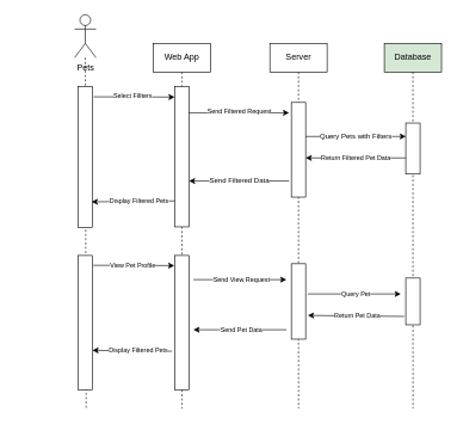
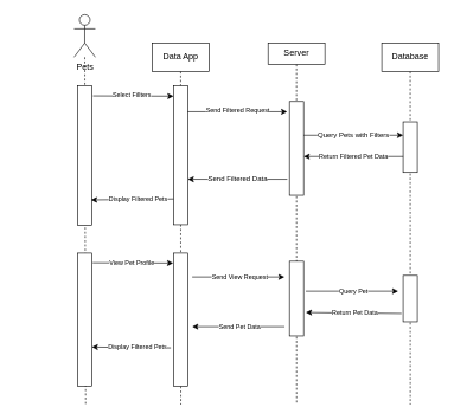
  <mxCell id="0" />
  <mxCell id="1" parent="0" />
  <mxCell id="2" style="edgeStyle=none;html=1;exitX=0.5;exitY=1;exitDx=0;exitDy=0;endArrow=none;endFill=0;dashed=1;" edge="1" parent="1" source="3"><mxGeometry relative="1" as="geometry"><mxPoint x="254" y="570" as="targetPoint" /></mxGeometry></mxCell>
- <mxCell id="3" value="Web App" style="whiteSpace=wrap;html=1;" vertex="1" parent="1"><mxGeometry x="213.75" y="60" width="80" height="40" as="geometry" /></mxCell>
+ <mxCell id="3" value="Data App" style="whiteSpace=wrap;html=1;" vertex="1" parent="1"><mxGeometry x="213.75" y="60" width="80" height="40" as="geometry" /></mxCell>
  <mxCell id="4" style="edgeStyle=none;html=1;exitX=0.5;exitY=1;exitDx=0;exitDy=0;endArrow=none;endFill=0;dashed=1;" edge="1" parent="1" source="5"><mxGeometry relative="1" as="geometry"><mxPoint x="577" y="570" as="targetPoint" /></mxGeometry></mxCell>
- <mxCell id="5" value="Database" style="whiteSpace=wrap;html=1;fillColor=#d5e8d4;" vertex="1" parent="1"><mxGeometry x="536.87" y="60" width="80" height="40" as="geometry" /></mxCell>
+ <mxCell id="5" value="Database" style="whiteSpace=wrap;html=1;" vertex="1" parent="1"><mxGeometry x="536.87" y="60" width="80" height="40" as="geometry" /></mxCell>
  <mxCell id="6" style="edgeStyle=none;html=1;exitX=0.5;exitY=1;exitDx=0;exitDy=0;endArrow=none;endFill=0;dashed=1;" edge="1" parent="1" source="7"><mxGeometry relative="1" as="geometry"><mxPoint x="417" y="570" as="targetPoint" /></mxGeometry></mxCell>
- <mxCell id="7" value="Server" style="whiteSpace=wrap;html=1;" vertex="1" parent="1"><mxGeometry x="376.87" y="60" width="80" height="40" as="geometry" /></mxCell>
+ <mxCell id="7" value="Server" style="whiteSpace=wrap;html=1;" vertex="1" parent="1"><mxGeometry x="376.87" y="60" width="80" height="30" as="geometry" /></mxCell>
  <mxCell id="8" style="edgeStyle=none;html=1;endArrow=none;endFill=0;dashed=1;" edge="1" parent="1" source="9"><mxGeometry relative="1" as="geometry"><mxPoint x="120" y="570" as="targetPoint" /><mxPoint x="163.75" y="110" as="sourcePoint" /></mxGeometry></mxCell>
  <mxCell id="9" value="Pets" style="shape=umlActor;verticalLabelPosition=bottom;verticalAlign=top;html=1;outlineConnect=0;" vertex="1" parent="1"><mxGeometry x="103.75" y="20" width="30" height="60" as="geometry" /></mxCell>
  <mxCell id="10" value="" style="rounded=0;whiteSpace=wrap;html=1;rotation=90;" vertex="1" parent="1"><mxGeometry x="20" y="208.75" width="197.5" height="20" as="geometry" /></mxCell>
  <mxCell id="11" value="" style="rounded=0;whiteSpace=wrap;html=1;rotation=90;" vertex="1" parent="1"><mxGeometry x="155.63" y="208.13" width="196.25" height="20" as="geometry" /></mxCell>
  <mxCell id="12" value="" style="rounded=0;whiteSpace=wrap;html=1;rotation=90;" vertex="1" parent="1"><mxGeometry x="350.79" y="198.6" width="132.18" height="20" as="geometry" /></mxCell>
  <mxCell id="13" value="" style="rounded=0;whiteSpace=wrap;html=1;rotation=90;" vertex="1" parent="1"><mxGeometry x="541.25" y="196.88" width="71.25" height="20" as="geometry" /></mxCell>
  <mxCell id="14" value="" style="edgeStyle=none;orthogonalLoop=1;jettySize=auto;html=1;endArrow=classic;endFill=1;exitX=0.074;exitY=-0.086;exitDx=0;exitDy=0;exitPerimeter=0;" edge="1" parent="1" source="10"><mxGeometry width="80" relative="1" as="geometry"><mxPoint x="133.75" y="140" as="sourcePoint" /><mxPoint x="243.75" y="135" as="targetPoint" /><Array as="points" /></mxGeometry></mxCell>
  <mxCell id="15" value="&lt;font style=&quot;font-size: 9px;&quot;&gt;Select Fillters&lt;/font&gt;" style="edgeLabel;html=1;align=center;verticalAlign=middle;resizable=0;points=[];" vertex="1" connectable="0" parent="14"><mxGeometry x="-0.334" y="2" relative="1" as="geometry"><mxPoint x="16" as="offset" /></mxGeometry></mxCell>
  <mxCell id="16" value="" style="edgeStyle=none;orthogonalLoop=1;jettySize=auto;html=1;endArrow=classic;endFill=1;entryX=0.113;entryY=1;entryDx=0;entryDy=0;entryPerimeter=0;exitX=0.113;exitY=0.007;exitDx=0;exitDy=0;exitPerimeter=0;" edge="1" parent="1"><mxGeometry width="80" relative="1" as="geometry"><mxPoint x="263.61" y="156.945" as="sourcePoint" /><mxPoint x="403.75" y="156.945" as="targetPoint" /><Array as="points" /></mxGeometry></mxCell>
  <mxCell id="17" value="&lt;font style=&quot;font-size: 9px;&quot;&gt;Send Filtered Request&lt;/font&gt;" style="edgeLabel;html=1;align=center;verticalAlign=middle;resizable=0;points=[];" vertex="1" connectable="0" parent="16"><mxGeometry x="-0.334" y="2" relative="1" as="geometry"><mxPoint x="23" as="offset" /></mxGeometry></mxCell>
  <mxCell id="18" value="" style="edgeStyle=none;orthogonalLoop=1;jettySize=auto;html=1;endArrow=classic;endFill=1;entryX=0.113;entryY=1;entryDx=0;entryDy=0;entryPerimeter=0;exitX=0.113;exitY=0.007;exitDx=0;exitDy=0;exitPerimeter=0;" edge="1" parent="1"><mxGeometry width="80" relative="1" as="geometry"><mxPoint x="426.87" y="190.005" as="sourcePoint" /><mxPoint x="567.01" y="190.005" as="targetPoint" /><Array as="points" /></mxGeometry></mxCell>
  <mxCell id="19" value="&lt;font size=&quot;1&quot;&gt;Query Pets with Filters&lt;/font&gt;" style="edgeLabel;html=1;align=center;verticalAlign=middle;resizable=0;points=[];" vertex="1" connectable="0" parent="18"><mxGeometry x="-0.334" y="2" relative="1" as="geometry"><mxPoint x="23" as="offset" /></mxGeometry></mxCell>
  <mxCell id="20" value="" style="edgeStyle=none;orthogonalLoop=1;jettySize=auto;html=1;endArrow=none;endFill=0;entryX=0.113;entryY=1;entryDx=0;entryDy=0;entryPerimeter=0;exitX=0.113;exitY=0.007;exitDx=0;exitDy=0;exitPerimeter=0;startArrow=classic;startFill=1;" edge="1" parent="1"><mxGeometry width="80" relative="1" as="geometry"><mxPoint x="426.87" y="220.005" as="sourcePoint" /><mxPoint x="567.01" y="220.005" as="targetPoint" /><Array as="points" /></mxGeometry></mxCell>
  <mxCell id="21" value="&lt;font style=&quot;font-size: 9px;&quot;&gt;Return Filtered Pet Data&lt;/font&gt;" style="edgeLabel;html=1;align=center;verticalAlign=middle;resizable=0;points=[];" vertex="1" connectable="0" parent="20"><mxGeometry x="-0.334" y="2" relative="1" as="geometry"><mxPoint x="23" as="offset" /></mxGeometry></mxCell>
  <mxCell id="22" value="" style="edgeStyle=none;orthogonalLoop=1;jettySize=auto;html=1;endArrow=none;endFill=0;entryX=0.113;entryY=1;entryDx=0;entryDy=0;entryPerimeter=0;exitX=0.113;exitY=0.007;exitDx=0;exitDy=0;exitPerimeter=0;startArrow=classic;startFill=1;" edge="1" parent="1"><mxGeometry width="80" relative="1" as="geometry"><mxPoint x="263.75" y="252.215" as="sourcePoint" /><mxPoint x="403.89" y="252.215" as="targetPoint" /><Array as="points" /></mxGeometry></mxCell>
  <mxCell id="23" value="&lt;font size=&quot;1&quot;&gt;Send Filtered Data&lt;/font&gt;" style="edgeLabel;html=1;align=center;verticalAlign=middle;resizable=0;points=[];" vertex="1" connectable="0" parent="22"><mxGeometry x="-0.334" y="2" relative="1" as="geometry"><mxPoint x="23" as="offset" /></mxGeometry></mxCell>
  <mxCell id="24" value="" style="edgeStyle=none;orthogonalLoop=1;jettySize=auto;html=1;endArrow=none;endFill=0;exitX=0.817;exitY=0.057;exitDx=0;exitDy=0;exitPerimeter=0;startArrow=classic;startFill=1;" edge="1" parent="1" source="10"><mxGeometry width="80" relative="1" as="geometry"><mxPoint x="133.75" y="280" as="sourcePoint" /><mxPoint x="243.75" y="280" as="targetPoint" /><Array as="points" /></mxGeometry></mxCell>
  <mxCell id="25" value="&lt;font style=&quot;font-size: 9px;&quot;&gt;Display Filtered Pets&lt;/font&gt;" style="edgeLabel;html=1;align=center;verticalAlign=middle;resizable=0;points=[];" vertex="1" connectable="0" parent="24"><mxGeometry x="-0.334" y="2" relative="1" as="geometry"><mxPoint x="27" as="offset" /></mxGeometry></mxCell>
  <mxCell id="26" value="" style="rounded=0;whiteSpace=wrap;html=1;rotation=90;" vertex="1" parent="1"><mxGeometry x="25" y="440" width="187.5" height="20" as="geometry" /></mxCell>
  <mxCell id="27" value="" style="rounded=0;whiteSpace=wrap;html=1;rotation=90;" vertex="1" parent="1"><mxGeometry x="160" y="440" width="187.5" height="20" as="geometry" /></mxCell>
  <mxCell id="28" value="" style="rounded=0;whiteSpace=wrap;html=1;rotation=90;" vertex="1" parent="1"><mxGeometry x="364.22" y="410.47" width="105.31" height="20" as="geometry" /></mxCell>
  <mxCell id="29" value="" style="rounded=0;whiteSpace=wrap;html=1;rotation=90;" vertex="1" parent="1"><mxGeometry x="544.22" y="410.47" width="65.31" height="20" as="geometry" /></mxCell>
  <mxCell id="30" value="" style="edgeStyle=none;orthogonalLoop=1;jettySize=auto;html=1;endArrow=classic;endFill=1;exitX=0.074;exitY=-0.086;exitDx=0;exitDy=0;exitPerimeter=0;" edge="1" parent="1"><mxGeometry width="80" relative="1" as="geometry"><mxPoint x="130" y="369.995" as="sourcePoint" /><mxPoint x="243.28" y="370.38" as="targetPoint" /><Array as="points" /></mxGeometry></mxCell>
  <mxCell id="31" value="&lt;font style=&quot;font-size: 9px;&quot;&gt;View Pet Profile&lt;/font&gt;" style="edgeLabel;html=1;align=center;verticalAlign=middle;resizable=0;points=[];" vertex="1" connectable="0" parent="30"><mxGeometry x="-0.334" y="2" relative="1" as="geometry"><mxPoint x="16" as="offset" /></mxGeometry></mxCell>
  <mxCell id="32" value="" style="edgeStyle=none;orthogonalLoop=1;jettySize=auto;html=1;endArrow=classic;endFill=1;" edge="1" parent="1"><mxGeometry width="80" relative="1" as="geometry"><mxPoint x="270" y="390" as="sourcePoint" /><mxPoint x="400" y="390" as="targetPoint" /><Array as="points" /></mxGeometry></mxCell>
  <mxCell id="33" value="&lt;font style=&quot;font-size: 9px;&quot;&gt;Send View Request&lt;/font&gt;" style="edgeLabel;html=1;align=center;verticalAlign=middle;resizable=0;points=[];" vertex="1" connectable="0" parent="32"><mxGeometry x="-0.334" y="2" relative="1" as="geometry"><mxPoint x="23" as="offset" /></mxGeometry></mxCell>
  <mxCell id="34" value="" style="edgeStyle=none;orthogonalLoop=1;jettySize=auto;html=1;endArrow=classic;endFill=1;" edge="1" parent="1"><mxGeometry width="80" relative="1" as="geometry"><mxPoint x="430" y="410" as="sourcePoint" /><mxPoint x="560" y="410" as="targetPoint" /><Array as="points" /></mxGeometry></mxCell>
  <mxCell id="35" value="&lt;font style=&quot;font-size: 9px;&quot;&gt;Query Pet&lt;/font&gt;" style="edgeLabel;html=1;align=center;verticalAlign=middle;resizable=0;points=[];" vertex="1" connectable="0" parent="34"><mxGeometry x="-0.334" y="2" relative="1" as="geometry"><mxPoint x="23" as="offset" /></mxGeometry></mxCell>
  <mxCell id="36" value="" style="edgeStyle=none;orthogonalLoop=1;jettySize=auto;html=1;endArrow=none;endFill=0;startArrow=classic;startFill=1;entryX=0.821;entryY=1.108;entryDx=0;entryDy=0;entryPerimeter=0;" edge="1" parent="1" target="29"><mxGeometry width="80" relative="1" as="geometry"><mxPoint x="430" y="440" as="sourcePoint" /><mxPoint x="560" y="440" as="targetPoint" /><Array as="points" /></mxGeometry></mxCell>
  <mxCell id="37" value="&lt;font style=&quot;font-size: 9px;&quot;&gt;Return Pet Data&lt;/font&gt;" style="edgeLabel;html=1;align=center;verticalAlign=middle;resizable=0;points=[];" vertex="1" connectable="0" parent="36"><mxGeometry x="-0.334" y="2" relative="1" as="geometry"><mxPoint x="23" as="offset" /></mxGeometry></mxCell>
  <mxCell id="38" value="" style="edgeStyle=none;orthogonalLoop=1;jettySize=auto;html=1;endArrow=none;endFill=0;startArrow=classic;startFill=1;" edge="1" parent="1"><mxGeometry width="80" relative="1" as="geometry"><mxPoint x="270" y="460" as="sourcePoint" /><mxPoint x="400" y="460" as="targetPoint" /><Array as="points" /></mxGeometry></mxCell>
  <mxCell id="39" value="&lt;font style=&quot;font-size: 9px;&quot;&gt;Send Pet Data&lt;/font&gt;" style="edgeLabel;html=1;align=center;verticalAlign=middle;resizable=0;points=[];" vertex="1" connectable="0" parent="38"><mxGeometry x="-0.334" y="2" relative="1" as="geometry"><mxPoint x="23" as="offset" /></mxGeometry></mxCell>
  <mxCell id="40" value="" style="edgeStyle=none;orthogonalLoop=1;jettySize=auto;html=1;endArrow=none;endFill=0;startArrow=classic;startFill=1;exitX=0.707;exitY=0.002;exitDx=0;exitDy=0;exitPerimeter=0;" edge="1" parent="1" source="26"><mxGeometry width="80" relative="1" as="geometry"><mxPoint x="140" y="491" as="sourcePoint" /><mxPoint x="240" y="490" as="targetPoint" /><Array as="points" /></mxGeometry></mxCell>
  <mxCell id="41" value="&lt;font style=&quot;font-size: 9px;&quot;&gt;Display Filtered Pets&lt;/font&gt;" style="edgeLabel;html=1;align=center;verticalAlign=middle;resizable=0;points=[];" vertex="1" connectable="0" parent="40"><mxGeometry x="-0.334" y="2" relative="1" as="geometry"><mxPoint x="27" as="offset" /></mxGeometry></mxCell>
